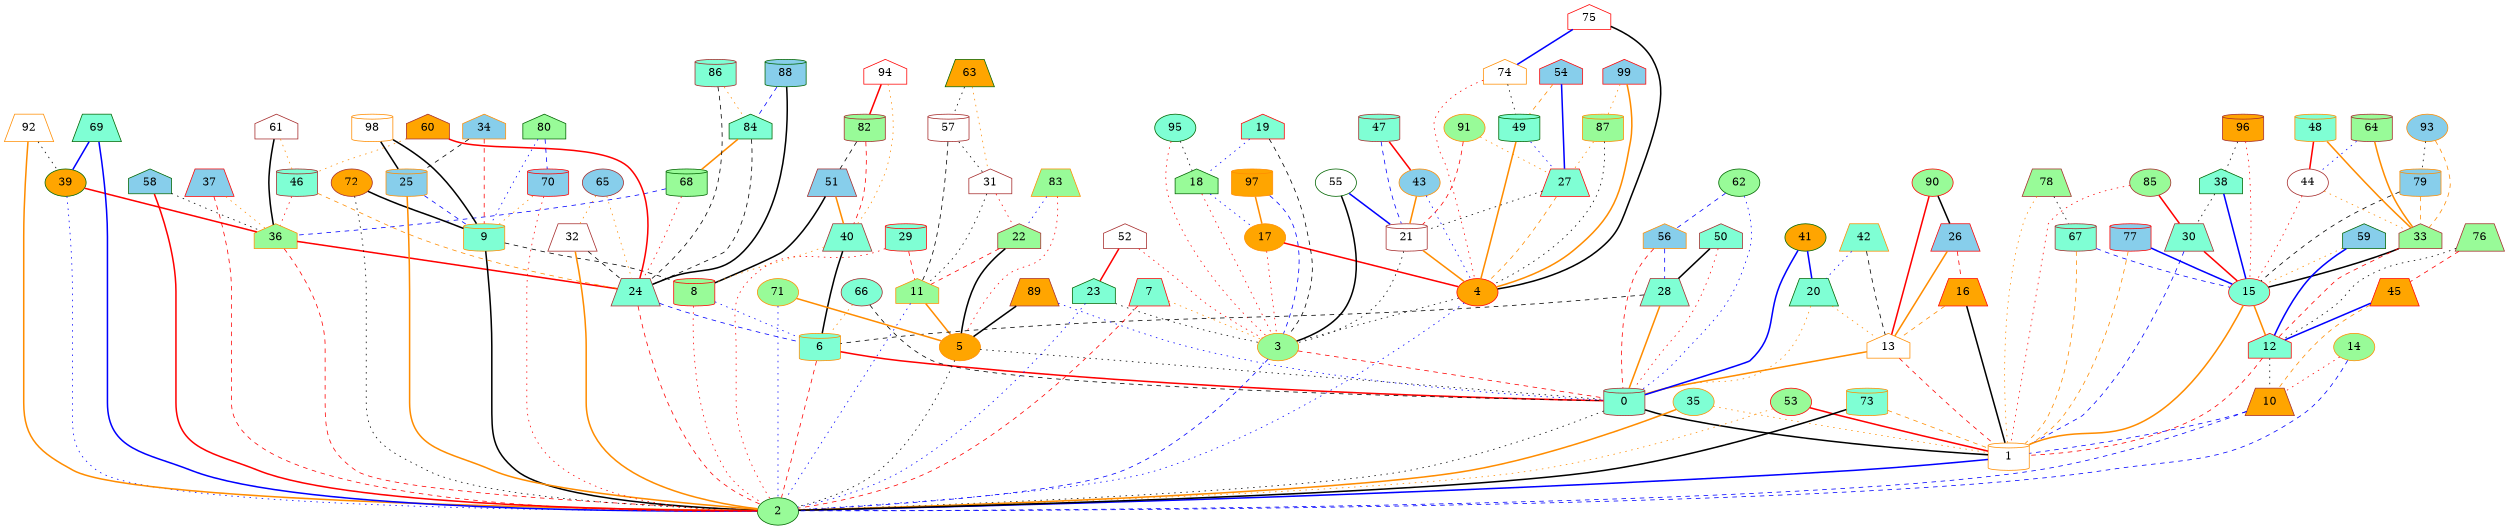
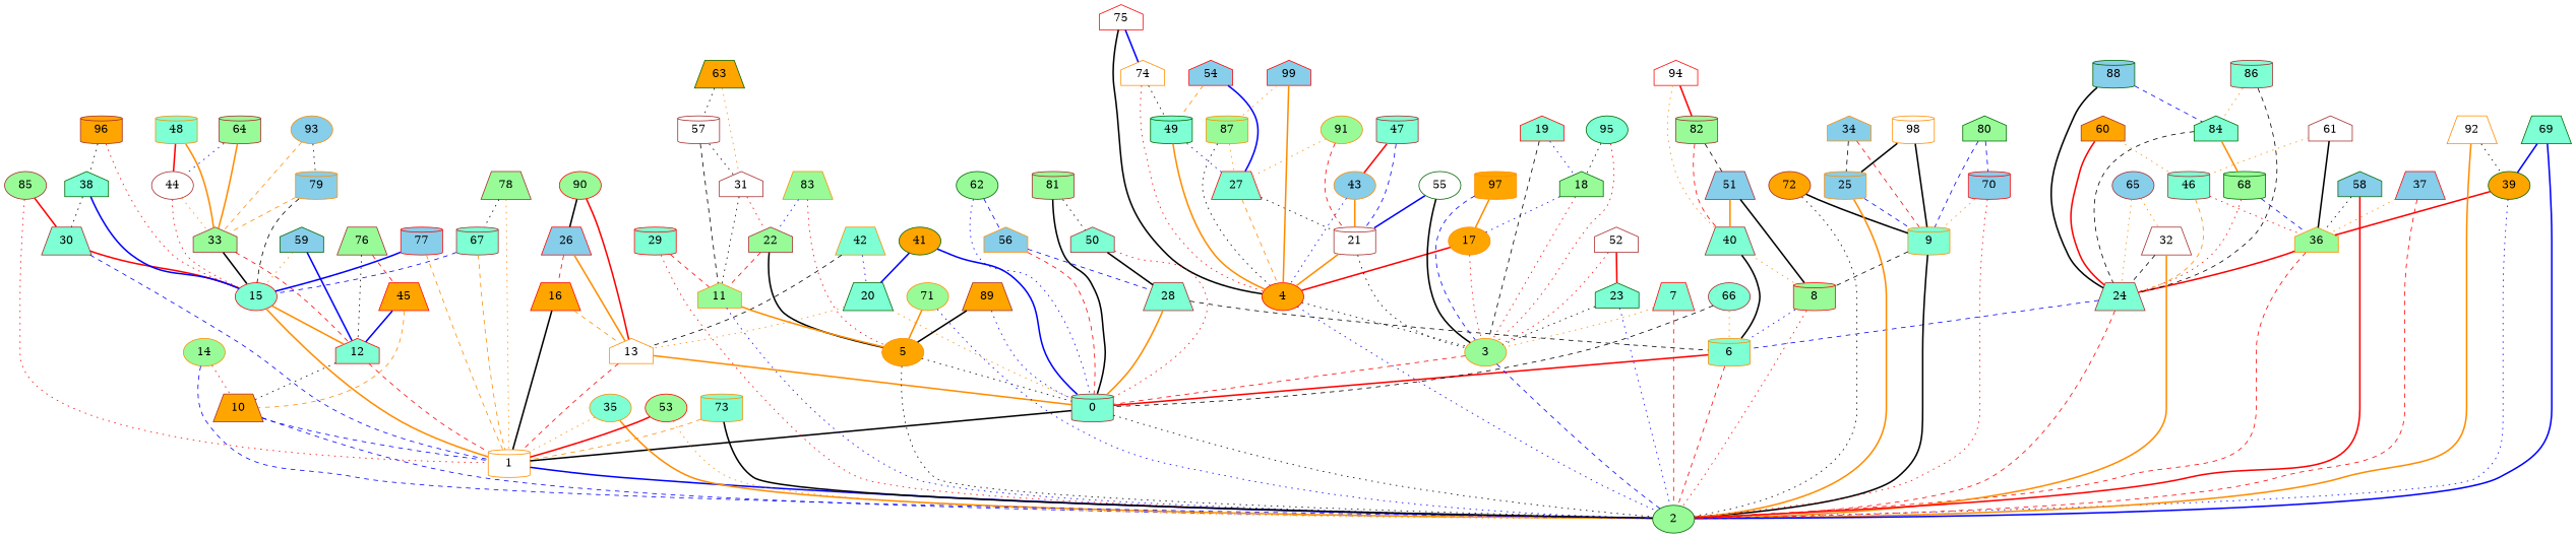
  graph {
    node [color=brown fillcolor=aquamarine shape=cylinder style=filled]
    edge [color=black style=dotted]
    88 [color=darkgreen fillcolor=skyblue]
    24 [shape=trapezium]
    84 [color=darkgreen shape=house]
    2 [color=darkgreen fillcolor=palegreen shape=ellipse]
    6 [color=darkorange]
    68 [color=darkgreen fillcolor=palegreen]
    0
    30 [shape=trapezium]
    15 [color=red shape=ellipse]
    1 [color=darkorange fillcolor=white]
    12 [color=red shape=house]
    10 [fillcolor=orange shape=trapezium]
    42 [color=darkorange shape=trapezium]
    13 [color=darkorange fillcolor=white shape=house]
    20 [color=darkgreen shape=trapezium]
    39 [color=darkgreen fillcolor=orange shape=ellipse]
    36 [color=darkorange fillcolor=palegreen shape=house]
    9 [color=darkorange]
    8 [color=red fillcolor=palegreen]
    5 [color=darkorange fillcolor=orange shape=ellipse]
    72 [fillcolor=orange shape=ellipse]
    83 [color=darkorange fillcolor=palegreen shape=trapezium]
    22 [fillcolor=palegreen shape=house]
    11 [color=darkorange fillcolor=palegreen shape=house]
    95 [color=darkgreen shape=ellipse]
    3 [color=darkorange fillcolor=palegreen shape=ellipse]
    18 [color=darkgreen fillcolor=palegreen shape=house]
    17 [color=darkorange fillcolor=orange shape=ellipse]
    55 [color=darkgreen fillcolor=white shape=ellipse]
    21 [fillcolor=white]
    4 [color=red fillcolor=orange shape=ellipse]
    52 [fillcolor=white shape=house]
    23 [color=darkgreen shape=house]
    66 [shape=ellipse]
    46
    26 [color=red fillcolor=skyblue shape=trapezium]
    16 [color=red fillcolor=orange shape=trapezium]
    93 [color=darkorange fillcolor=skyblue shape=ellipse]
    33 [fillcolor=palegreen shape=house]
    79 [color=darkorange fillcolor=skyblue]
    90 [color=red fillcolor=palegreen shape=ellipse]
    19 [color=red shape=house]
    32 [fillcolor=white shape=trapezium]
    34 [color=darkorange fillcolor=skyblue shape=house]
    25 [color=darkorange fillcolor=skyblue]
    45 [color=red fillcolor=orange shape=trapezium]
    96 [fillcolor=orange]
    38 [color=darkgreen shape=house]
    98 [color=darkorange fillcolor=white]
    76 [fillcolor=palegreen shape=trapezium]
    62 [color=darkgreen fillcolor=palegreen shape=ellipse]
    56 [color=darkorange fillcolor=skyblue shape=house]
    28 [shape=trapezium]
    75 [color=red fillcolor=white shape=house]
    74 [color=darkorange fillcolor=white shape=house]
    49 [color=darkgreen]
    27 [color=red shape=trapezium]
    87 [color=darkorange fillcolor=palegreen]
    82 [fillcolor=palegreen]
    51 [fillcolor=skyblue shape=trapezium]
    40 [shape=trapezium]
    65 [fillcolor=skyblue shape=ellipse]
    97 [color=darkorange fillcolor=orange]
    35 [color=darkorange shape=ellipse]
    54 [color=red fillcolor=skyblue shape=house]
    92 [color=darkorange fillcolor=white shape=trapezium]
    61 [fillcolor=white shape=house]
    43 [color=darkorange fillcolor=skyblue shape=ellipse]
    57 [fillcolor=white]
    31 [fillcolor=white shape=house]
    71 [color=darkorange fillcolor=palegreen shape=ellipse]
    63 [color=darkgreen fillcolor=orange shape=trapezium]
    60 [fillcolor=orange shape=house]
    89 [fillcolor=orange shape=trapezium]
    67
    85 [fillcolor=palegreen shape=ellipse]
    69 [color=darkgreen shape=trapezium]
    29 [color=red]
    44 [fillcolor=white shape=ellipse]
    41 [color=darkgreen fillcolor=orange shape=ellipse]
    50 [shape=house]
    86
    91 [color=darkorange fillcolor=palegreen shape=ellipse]
    80 [color=darkgreen fillcolor=palegreen shape=house]
    70 [color=red fillcolor=skyblue]
+   81 [fillcolor=palegreen]
    59 [color=darkgreen fillcolor=skyblue shape=house]
    78 [fillcolor=palegreen shape=trapezium]
    77 [color=red fillcolor=skyblue]
    94 [color=red fillcolor=white shape=house]
    53 [color=red fillcolor=palegreen shape=ellipse]
    47
    7 [color=red shape=trapezium]
    73 [color=darkorange]
    58 [color=darkgreen fillcolor=skyblue shape=house]
    14 [color=darkorange fillcolor=palegreen shape=ellipse]
    99 [color=red fillcolor=skyblue shape=house]
    37 [color=red fillcolor=skyblue shape=trapezium]
    64 [fillcolor=palegreen]
    48 [color=darkorange]
    88 -- 24 [style=bold]
    88 -- 84 [color=blue style=dashed]
    24 -- 2 [color=red style=dashed]
    24 -- 6 [color=blue style=dashed]
    84 -- 24 [style=dashed]
    84 -- 68 [color=darkorange style=bold]
    6 -- 2 [color=red style=dashed]
    6 -- 0 [color=red style=bold]
    68 -- 24 [color=red]
    68 -- 36 [color=blue style=dashed]
    0 -- 2
    0 -- 1 [style=bold]
    30 -- 15 [color=red style=bold]
    30 -- 1 [color=blue style=dashed]
    15 -- 1 [color=darkorange style=bold]
    15 -- 12 [color=darkorange style=bold]
    1 -- 2 [color=blue style=bold]
    12 -- 1 [color=red style=dashed]
    12 -- 10
    10 -- 2 [color=blue style=dashed]
    10 -- 1 [color=blue style=dashed]
    42 -- 13 [style=dashed]
    42 -- 20 [color=blue]
    13 -- 0 [color=darkorange style=bold]
    13 -- 1 [color=red style=dashed]
    20 -- 0 [color=darkorange]
    20 -- 13 [color=darkorange]
    39 -- 2 [color=blue]
    39 -- 36 [color=red style=bold]
    36 -- 24 [color=red style=bold]
    36 -- 2 [color=red style=dashed]
    9 -- 2 [style=bold]
    9 -- 8 [style=dashed]
    8 -- 2 [color=red]
    8 -- 6 [color=blue]
    5 -- 2
    5 -- 0
    72 -- 2
    72 -- 9 [style=bold]
    83 -- 5 [color=red]
    83 -- 22 [color=blue]
    22 -- 5 [style=bold]
    22 -- 11 [color=red style=dashed]
    11 -- 2 [color=blue]
    11 -- 5 [color=darkorange style=bold]
    95 -- 3 [color=red]
    95 -- 18
    3 -- 2 [color=blue style=dashed]
    3 -- 0 [color=red style=dashed]
    18 -- 3 [color=red]
    18 -- 17 [color=blue]
    17 -- 3 [color=red]
    17 -- 4 [color=red style=bold]
    55 -- 3 [style=bold]
    55 -- 21 [color=blue style=bold]
    21 -- 3
    21 -- 4 [color=darkorange style=bold]
    4 -- 2 [color=blue]
    4 -- 3
    52 -- 3 [color=red]
    52 -- 23 [color=red style=bold]
    23 -- 2 [color=blue]
    23 -- 3
    66 -- 6 [color=darkorange]
    66 -- 0 [style=dashed]
    46 -- 24 [color=darkorange style=dashed]
    46 -- 36 [color=red]
    26 -- 13 [color=darkorange style=bold]
    26 -- 16 [color=red style=dashed]
    16 -- 1 [style=bold]
    16 -- 13 [color=darkorange style=dashed]
    93 -- 33 [color=darkorange style=dashed]
    93 -- 79
    33 -- 15 [style=bold]
    33 -- 12 [color=red style=dashed]
    79 -- 15 [style=dashed]
    79 -- 33 [color=darkorange style=dashed]
    90 -- 13 [color=red style=bold]
    90 -- 26 [style=bold]
    19 -- 3 [style=dashed]
    19 -- 18 [color=blue]
    32 -- 24 [style=dashed]
    32 -- 2 [color=darkorange style=bold]
    34 -- 9 [color=red style=dashed]
    34 -- 25 [style=dashed]
    25 -- 2 [color=darkorange style=bold]
    25 -- 9 [color=blue style=dashed]
    45 -- 12 [color=blue style=bold]
    45 -- 10 [color=darkorange style=dashed]
    96 -- 15 [color=red]
    96 -- 38
    38 -- 30
    38 -- 15 [color=blue style=bold]
    98 -- 9 [style=bold]
    98 -- 25 [style=bold]
    76 -- 12
    76 -- 45 [color=red style=dashed]
    62 -- 0 [color=blue]
    62 -- 56 [color=blue style=dashed]
    56 -- 0 [color=red style=dashed]
    56 -- 28 [color=blue style=dashed]
    28 -- 6 [style=dashed]
    28 -- 0 [color=darkorange style=bold]
    75 -- 4 [style=bold]
    75 -- 74 [color=blue style=bold]
    74 -- 4 [color=red]
    74 -- 49
    49 -- 4 [color=darkorange style=bold]
    49 -- 27 [color=blue]
    27 -- 21
    27 -- 4 [color=darkorange style=dashed]
    87 -- 4
    87 -- 27 [color=darkorange]
    82 -- 51 [style=dashed]
    82 -- 40 [color=red style=dashed]
    51 -- 8 [style=bold]
    51 -- 40 [color=darkorange style=bold]
    40 -- 6 [style=bold]
    40 -- 8 [color=darkorange]
    65 -- 24 [color=darkorange]
    65 -- 32 [color=darkorange]
    97 -- 3 [color=blue style=dashed]
    97 -- 17 [color=darkorange style=bold]
    35 -- 2 [color=darkorange style=bold]
    35 -- 1 [color=darkorange]
    54 -- 49 [color=darkorange style=dashed]
    54 -- 27 [color=blue style=bold]
    92 -- 2 [color=darkorange style=bold]
    92 -- 39
    61 -- 36 [style=bold]
    61 -- 46 [color=darkorange]
    43 -- 21 [color=darkorange style=bold]
    43 -- 4 [color=blue]
    57 -- 11 [style=dashed]
    57 -- 31
    31 -- 22 [color=red]
    31 -- 11
    71 -- 2 [color=blue]
    71 -- 5 [color=darkorange style=bold]
    63 -- 57
    63 -- 31 [color=darkorange]
    60 -- 24 [color=red style=bold]
    60 -- 46 [color=darkorange]
    89 -- 0 [color=blue]
    89 -- 5 [style=bold]
    67 -- 15 [color=blue style=dashed]
    67 -- 1 [color=darkorange style=dashed]
    85 -- 30 [color=red style=bold]
    85 -- 1 [color=red]
    69 -- 2 [color=blue style=bold]
    69 -- 39 [color=blue style=bold]
    29 -- 2 [color=red]
    29 -- 11 [color=red style=dashed]
    44 -- 15 [color=red]
    44 -- 33 [color=darkorange]
    41 -- 0 [color=blue style=bold]
    41 -- 20 [color=blue style=bold]
    50 -- 0 [color=red]
    50 -- 28 [style=bold]
    86 -- 24 [style=dashed]
    86 -- 84 [color=darkorange]
    91 -- 21 [color=red style=dashed]
    91 -- 27 [color=darkorange]
-   80 -- 9 [color=blue]
+   80 -- 9 [color=blue style=dashed]
    80 -- 70 [color=blue style=dashed]
    70 -- 2 [color=red]
    70 -- 9 [color=darkorange]
+   81 -- 0 [style=bold]
+   81 -- 50
    59 -- 15 [color=darkorange]
    59 -- 12 [color=blue style=bold]
    78 -- 1 [color=darkorange]
    78 -- 67
    77 -- 15 [color=blue style=bold]
    77 -- 1 [color=darkorange style=dashed]
    94 -- 82 [color=red style=bold]
    94 -- 40 [color=darkorange]
    53 -- 2 [color=darkorange]
    53 -- 1 [color=red style=bold]
    47 -- 21 [color=blue style=dashed]
    47 -- 43 [color=red style=bold]
    7 -- 2 [color=red style=dashed]
    7 -- 3 [color=darkorange]
    73 -- 2 [style=bold]
    73 -- 1 [color=darkorange style=dashed]
    58 -- 2 [color=red style=bold]
    58 -- 36
    14 -- 2 [color=blue style=dashed]
    14 -- 10 [color=red]
    99 -- 4 [color=darkorange style=bold]
    99 -- 87 [color=darkorange]
    37 -- 2 [color=red style=dashed]
    37 -- 36 [color=darkorange]
    64 -- 33 [color=darkorange style=bold]
    64 -- 44 [color=blue]
    48 -- 33 [color=darkorange style=bold]
    48 -- 44 [color=red style=bold]
  }
